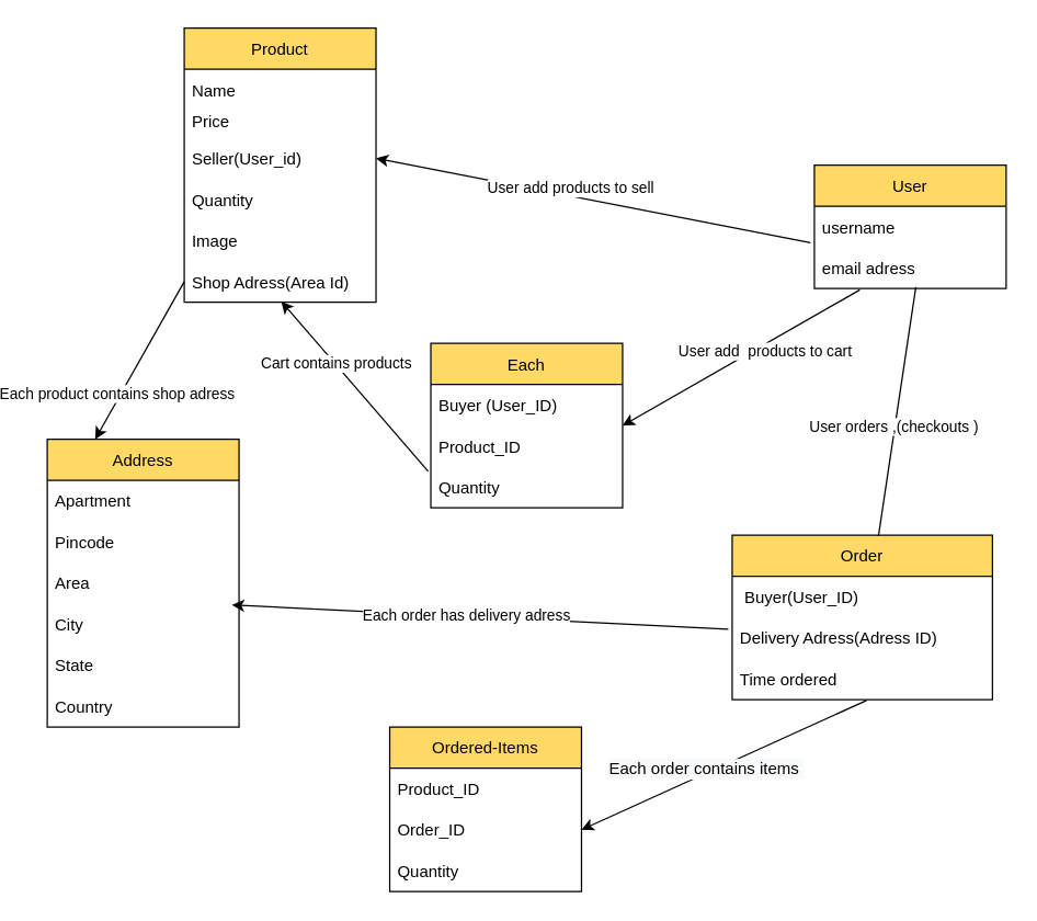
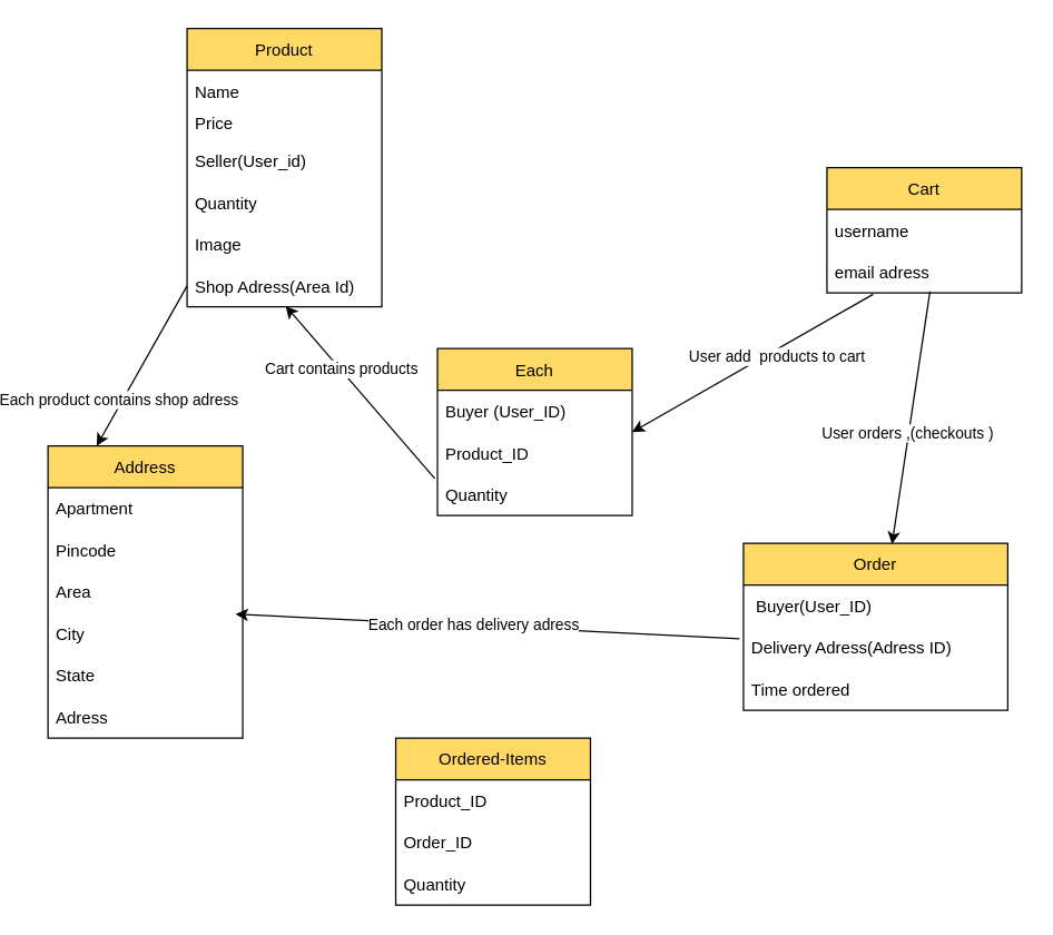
  <mxCell id="0" />
  <mxCell id="1" parent="0" />
  <mxCell id="2" value="Order" style="swimlane;fontStyle=0;childLayout=stackLayout;horizontal=1;startSize=30;horizontalStack=0;resizeParent=1;resizeParentMax=0;resizeLast=0;collapsible=1;marginBottom=0;fillColor=#FFD966;" vertex="1" parent="1"><mxGeometry x="520" y="390" width="190" height="120" as="geometry" /></mxCell>
  <mxCell id="3" value=" Buyer(User_ID)" style="text;strokeColor=none;fillColor=none;align=left;verticalAlign=middle;spacingLeft=4;spacingRight=4;overflow=hidden;points=[[0,0.5],[1,0.5]];portConstraint=eastwest;rotatable=0;" vertex="1" parent="2"><mxGeometry y="30" width="190" height="30" as="geometry" /></mxCell>
  <mxCell id="4" value="Delivery Adress(Adress ID)" style="text;strokeColor=none;fillColor=none;align=left;verticalAlign=middle;spacingLeft=4;spacingRight=4;overflow=hidden;points=[[0,0.5],[1,0.5]];portConstraint=eastwest;rotatable=0;" vertex="1" parent="2"><mxGeometry y="60" width="190" height="30" as="geometry" /></mxCell>
  <mxCell id="5" value="Time ordered" style="text;strokeColor=none;fillColor=none;align=left;verticalAlign=middle;spacingLeft=4;spacingRight=4;overflow=hidden;points=[[0,0.5],[1,0.5]];portConstraint=eastwest;rotatable=0;" vertex="1" parent="2"><mxGeometry y="90" width="190" height="30" as="geometry" /></mxCell>
  <mxCell id="6" value="Product" style="swimlane;fontStyle=0;childLayout=stackLayout;horizontal=1;startSize=30;horizontalStack=0;resizeParent=1;resizeParentMax=0;resizeLast=0;collapsible=1;marginBottom=0;fillColor=#FFD966;" vertex="1" parent="1"><mxGeometry x="120" y="20" width="140" height="200" as="geometry" /></mxCell>
  <mxCell id="7" value="Name" style="text;strokeColor=none;fillColor=none;align=left;verticalAlign=middle;spacingLeft=4;spacingRight=4;overflow=hidden;points=[[0,0.5],[1,0.5]];portConstraint=eastwest;rotatable=0;" vertex="1" parent="6"><mxGeometry y="30" width="140" height="30" as="geometry" /></mxCell>
  <mxCell id="8" value="Price&#10;" style="text;strokeColor=none;fillColor=none;align=left;verticalAlign=middle;spacingLeft=4;spacingRight=4;overflow=hidden;points=[[0,0.5],[1,0.5]];portConstraint=eastwest;rotatable=0;" vertex="1" parent="6"><mxGeometry y="60" width="140" height="20" as="geometry" /></mxCell>
  <mxCell id="9" value="Seller(User_id)" style="text;strokeColor=none;fillColor=none;align=left;verticalAlign=middle;spacingLeft=4;spacingRight=4;overflow=hidden;points=[[0,0.5],[1,0.5]];portConstraint=eastwest;rotatable=0;" vertex="1" parent="6"><mxGeometry y="80" width="140" height="30" as="geometry" /></mxCell>
  <mxCell id="10" value="Quantity " style="text;strokeColor=none;fillColor=none;align=left;verticalAlign=middle;spacingLeft=4;spacingRight=4;overflow=hidden;points=[[0,0.5],[1,0.5]];portConstraint=eastwest;rotatable=0;" vertex="1" parent="6"><mxGeometry y="110" width="140" height="30" as="geometry" /></mxCell>
  <mxCell id="11" value="Image" style="text;strokeColor=none;fillColor=none;align=left;verticalAlign=middle;spacingLeft=4;spacingRight=4;overflow=hidden;points=[[0,0.5],[1,0.5]];portConstraint=eastwest;rotatable=0;" vertex="1" parent="6"><mxGeometry y="140" width="140" height="30" as="geometry" /></mxCell>
  <mxCell id="12" value="Shop Adress(Area Id)" style="text;strokeColor=none;fillColor=none;align=left;verticalAlign=middle;spacingLeft=4;spacingRight=4;overflow=hidden;points=[[0,0.5],[1,0.5]];portConstraint=eastwest;rotatable=0;" vertex="1" parent="6"><mxGeometry y="170" width="140" height="30" as="geometry" /></mxCell>
  <mxCell id="13" value="Each" style="swimlane;fontStyle=0;childLayout=stackLayout;horizontal=1;startSize=30;horizontalStack=0;resizeParent=1;resizeParentMax=0;resizeLast=0;collapsible=1;marginBottom=0;fillColor=#FFD966;" vertex="1" parent="1"><mxGeometry x="300" y="250" width="140" height="120" as="geometry" /></mxCell>
  <mxCell id="14" value="Buyer (User_ID)" style="text;strokeColor=none;fillColor=none;align=left;verticalAlign=middle;spacingLeft=4;spacingRight=4;overflow=hidden;points=[[0,0.5],[1,0.5]];portConstraint=eastwest;rotatable=0;" vertex="1" parent="13"><mxGeometry y="30" width="140" height="30" as="geometry" /></mxCell>
  <mxCell id="15" value="Product_ID" style="text;strokeColor=none;fillColor=none;align=left;verticalAlign=middle;spacingLeft=4;spacingRight=4;overflow=hidden;points=[[0,0.5],[1,0.5]];portConstraint=eastwest;rotatable=0;" vertex="1" parent="13"><mxGeometry y="60" width="140" height="30" as="geometry" /></mxCell>
  <mxCell id="16" value="Quantity" style="text;strokeColor=none;fillColor=none;align=left;verticalAlign=middle;spacingLeft=4;spacingRight=4;overflow=hidden;points=[[0,0.5],[1,0.5]];portConstraint=eastwest;rotatable=0;" vertex="1" parent="13"><mxGeometry y="90" width="140" height="30" as="geometry" /></mxCell>
  <mxCell id="17" value="Ordered-Items" style="swimlane;fontStyle=0;childLayout=stackLayout;horizontal=1;startSize=30;horizontalStack=0;resizeParent=1;resizeParentMax=0;resizeLast=0;collapsible=1;marginBottom=0;fillColor=#FFD966;" vertex="1" parent="1"><mxGeometry x="270" y="530" width="140" height="120" as="geometry" /></mxCell>
  <mxCell id="18" value="Product_ID" style="text;strokeColor=none;fillColor=none;align=left;verticalAlign=middle;spacingLeft=4;spacingRight=4;overflow=hidden;points=[[0,0.5],[1,0.5]];portConstraint=eastwest;rotatable=0;" vertex="1" parent="17"><mxGeometry y="30" width="140" height="30" as="geometry" /></mxCell>
  <mxCell id="19" value="Order_ID" style="text;strokeColor=none;fillColor=none;align=left;verticalAlign=middle;spacingLeft=4;spacingRight=4;overflow=hidden;points=[[0,0.5],[1,0.5]];portConstraint=eastwest;rotatable=0;" vertex="1" parent="17"><mxGeometry y="60" width="140" height="30" as="geometry" /></mxCell>
  <mxCell id="20" value="Quantity" style="text;strokeColor=none;fillColor=none;align=left;verticalAlign=middle;spacingLeft=4;spacingRight=4;overflow=hidden;points=[[0,0.5],[1,0.5]];portConstraint=eastwest;rotatable=0;" vertex="1" parent="17"><mxGeometry y="90" width="140" height="30" as="geometry" /></mxCell>
  <mxCell id="21" value="Address" style="swimlane;fontStyle=0;childLayout=stackLayout;horizontal=1;startSize=30;horizontalStack=0;resizeParent=1;resizeParentMax=0;resizeLast=0;collapsible=1;marginBottom=0;fillColor=#FFD966;" vertex="1" parent="1"><mxGeometry x="20" y="320" width="140" height="210" as="geometry" /></mxCell>
  <mxCell id="22" value="Apartment" style="text;strokeColor=none;fillColor=none;align=left;verticalAlign=middle;spacingLeft=4;spacingRight=4;overflow=hidden;points=[[0,0.5],[1,0.5]];portConstraint=eastwest;rotatable=0;" vertex="1" parent="21"><mxGeometry y="30" width="140" height="30" as="geometry" /></mxCell>
  <mxCell id="23" value="Pincode" style="text;strokeColor=none;fillColor=none;align=left;verticalAlign=middle;spacingLeft=4;spacingRight=4;overflow=hidden;points=[[0,0.5],[1,0.5]];portConstraint=eastwest;rotatable=0;" vertex="1" parent="21"><mxGeometry y="60" width="140" height="30" as="geometry" /></mxCell>
  <mxCell id="24" value="Area" style="text;strokeColor=none;fillColor=none;align=left;verticalAlign=middle;spacingLeft=4;spacingRight=4;overflow=hidden;points=[[0,0.5],[1,0.5]];portConstraint=eastwest;rotatable=0;" vertex="1" parent="21"><mxGeometry y="90" width="140" height="30" as="geometry" /></mxCell>
  <mxCell id="25" value="City" style="text;strokeColor=none;fillColor=none;align=left;verticalAlign=middle;spacingLeft=4;spacingRight=4;overflow=hidden;points=[[0,0.5],[1,0.5]];portConstraint=eastwest;rotatable=0;" vertex="1" parent="21"><mxGeometry y="120" width="140" height="30" as="geometry" /></mxCell>
  <mxCell id="26" value="State" style="text;strokeColor=none;fillColor=none;align=left;verticalAlign=middle;spacingLeft=4;spacingRight=4;overflow=hidden;points=[[0,0.5],[1,0.5]];portConstraint=eastwest;rotatable=0;" vertex="1" parent="21"><mxGeometry y="150" width="140" height="30" as="geometry" /></mxCell>
- <mxCell id="27" value="Country" style="text;strokeColor=none;fillColor=none;align=left;verticalAlign=middle;spacingLeft=4;spacingRight=4;overflow=hidden;points=[[0,0.5],[1,0.5]];portConstraint=eastwest;rotatable=0;" vertex="1" parent="21"><mxGeometry y="180" width="140" height="30" as="geometry" /></mxCell>
- <mxCell id="28" value="User" style="swimlane;fontStyle=0;childLayout=stackLayout;horizontal=1;startSize=30;horizontalStack=0;resizeParent=1;resizeParentMax=0;resizeLast=0;collapsible=1;marginBottom=0;fillColor=#FFD966;" vertex="1" parent="1"><mxGeometry x="580" y="120" width="140" height="90" as="geometry" /></mxCell>
+ <mxCell id="27" value="Adress" style="text;strokeColor=none;fillColor=none;align=left;verticalAlign=middle;spacingLeft=4;spacingRight=4;overflow=hidden;points=[[0,0.5],[1,0.5]];portConstraint=eastwest;rotatable=0;" vertex="1" parent="21"><mxGeometry y="180" width="140" height="30" as="geometry" /></mxCell>
+ <mxCell id="28" value="Cart" style="swimlane;fontStyle=0;childLayout=stackLayout;horizontal=1;startSize=30;horizontalStack=0;resizeParent=1;resizeParentMax=0;resizeLast=0;collapsible=1;marginBottom=0;fillColor=#FFD966;" vertex="1" parent="1"><mxGeometry x="580" y="120" width="140" height="90" as="geometry" /></mxCell>
  <mxCell id="29" value="username" style="text;strokeColor=none;fillColor=none;align=left;verticalAlign=middle;spacingLeft=4;spacingRight=4;overflow=hidden;points=[[0,0.5],[1,0.5]];portConstraint=eastwest;rotatable=0;" vertex="1" parent="28"><mxGeometry y="30" width="140" height="30" as="geometry" /></mxCell>
  <mxCell id="30" value="email adress" style="text;strokeColor=none;fillColor=none;align=left;verticalAlign=middle;spacingLeft=4;spacingRight=4;overflow=hidden;points=[[0,0.5],[1,0.5]];portConstraint=eastwest;rotatable=0;" vertex="1" parent="28"><mxGeometry y="60" width="140" height="30" as="geometry" /></mxCell>
- <mxCell id="31" value="" style="endArrow=classic;html=1;rounded=0;entryX=1;entryY=0.5;entryDx=0;entryDy=0;exitX=-0.02;exitY=-0.113;exitDx=0;exitDy=0;exitPerimeter=0;" edge="1" parent="1" source="30" target="9"><mxGeometry width="50" height="50" relative="1" as="geometry"><mxPoint x="270" y="260" as="sourcePoint" /><mxPoint x="320" y="210" as="targetPoint" /></mxGeometry></mxCell>
- <mxCell id="32" value="User add products to sell" style="edgeLabel;html=1;align=center;verticalAlign=middle;resizable=0;points=[];" vertex="1" connectable="0" parent="31"><mxGeometry x="0.268" y="-2" relative="1" as="geometry"><mxPoint x="25" y="1" as="offset" /></mxGeometry></mxCell>
  <mxCell id="33" value="" style="endArrow=classic;html=1;rounded=0;exitX=0.237;exitY=1.033;exitDx=0;exitDy=0;exitPerimeter=0;" edge="1" parent="1" source="30" target="15"><mxGeometry width="50" height="50" relative="1" as="geometry"><mxPoint x="270" y="360" as="sourcePoint" /><mxPoint x="320" y="310" as="targetPoint" /><Array as="points"><mxPoint x="440" y="310" /></Array></mxGeometry></mxCell>
  <mxCell id="34" value="User add&amp;nbsp; products to cart" style="edgeLabel;html=1;align=center;verticalAlign=middle;resizable=0;points=[];" vertex="1" connectable="0" parent="33"><mxGeometry x="-0.173" y="4" relative="1" as="geometry"><mxPoint as="offset" /></mxGeometry></mxCell>
- <mxCell id="35" value="" style="endArrow=none;html=1;rounded=0;exitX=0.529;exitY=0.967;exitDx=0;exitDy=0;exitPerimeter=0;entryX=0.562;entryY=0.005;entryDx=0;entryDy=0;entryPerimeter=0;" edge="1" parent="1" source="30" target="2"><mxGeometry width="50" height="50" relative="1" as="geometry"><mxPoint x="270" y="360" as="sourcePoint" /><mxPoint x="670" y="380" as="targetPoint" /><Array as="points" /></mxGeometry></mxCell>
+ <mxCell id="35" value="" style="endArrow=classic;html=1;rounded=0;exitX=0.529;exitY=0.967;exitDx=0;exitDy=0;exitPerimeter=0;entryX=0.562;entryY=0.005;entryDx=0;entryDy=0;entryPerimeter=0;" edge="1" parent="1" source="30" target="2"><mxGeometry width="50" height="50" relative="1" as="geometry"><mxPoint x="270" y="360" as="sourcePoint" /><mxPoint x="670" y="380" as="targetPoint" /><Array as="points" /></mxGeometry></mxCell>
  <mxCell id="36" value="User orders ,(checkouts )" style="edgeLabel;html=1;align=center;verticalAlign=middle;resizable=0;points=[];" vertex="1" connectable="0" parent="35"><mxGeometry x="0.122" y="-1" relative="1" as="geometry"><mxPoint as="offset" /></mxGeometry></mxCell>
- <mxCell id="37" value="" style="endArrow=classic;html=1;rounded=0;exitX=0.516;exitY=1.02;exitDx=0;exitDy=0;exitPerimeter=0;entryX=1;entryY=0.5;entryDx=0;entryDy=0;" edge="1" parent="1" source="5" target="19"><mxGeometry width="50" height="50" relative="1" as="geometry"><mxPoint x="270" y="460" as="sourcePoint" /><mxPoint x="320" y="410" as="targetPoint" /></mxGeometry></mxCell>
- <mxCell id="38" value="&lt;span style=&quot;font-size: 12px ; background-color: rgb(248 , 249 , 250)&quot;&gt;Each order contains items&amp;nbsp;&lt;/span&gt;" style="edgeLabel;html=1;align=center;verticalAlign=middle;resizable=0;points=[];" vertex="1" connectable="0" parent="37"><mxGeometry x="0.544" y="1" relative="1" as="geometry"><mxPoint x="42" y="-24" as="offset" /></mxGeometry></mxCell>
  <mxCell id="39" value="" style="endArrow=classic;html=1;rounded=0;entryX=0.506;entryY=0.98;entryDx=0;entryDy=0;entryPerimeter=0;exitX=-0.014;exitY=0.113;exitDx=0;exitDy=0;exitPerimeter=0;" edge="1" parent="1" source="16" target="12"><mxGeometry width="50" height="50" relative="1" as="geometry"><mxPoint x="270" y="360" as="sourcePoint" /><mxPoint x="320" y="310" as="targetPoint" /></mxGeometry></mxCell>
  <mxCell id="40" value="Cart contains products" style="edgeLabel;html=1;align=center;verticalAlign=middle;resizable=0;points=[];" vertex="1" connectable="0" parent="39"><mxGeometry x="0.267" relative="1" as="geometry"><mxPoint as="offset" /></mxGeometry></mxCell>
  <mxCell id="41" value="" style="endArrow=classic;html=1;rounded=0;exitX=-0.015;exitY=0.287;exitDx=0;exitDy=0;exitPerimeter=0;entryX=0.963;entryY=0.033;entryDx=0;entryDy=0;entryPerimeter=0;" edge="1" parent="1" source="4" target="25"><mxGeometry width="50" height="50" relative="1" as="geometry"><mxPoint x="270" y="460" as="sourcePoint" /><mxPoint x="320" y="410" as="targetPoint" /></mxGeometry></mxCell>
  <mxCell id="42" value="Each order has delivery adress" style="edgeLabel;html=1;align=center;verticalAlign=middle;resizable=0;points=[];" vertex="1" connectable="0" parent="41"><mxGeometry x="0.061" y="-1" relative="1" as="geometry"><mxPoint as="offset" /></mxGeometry></mxCell>
  <mxCell id="43" value="" style="endArrow=classic;html=1;rounded=0;exitX=0;exitY=0.5;exitDx=0;exitDy=0;entryX=0.25;entryY=0;entryDx=0;entryDy=0;" edge="1" parent="1" source="12" target="21"><mxGeometry width="50" height="50" relative="1" as="geometry"><mxPoint x="10" y="220" as="sourcePoint" /><mxPoint x="60" y="170" as="targetPoint" /></mxGeometry></mxCell>
  <mxCell id="44" value="Each product contains shop adress" style="edgeLabel;html=1;align=center;verticalAlign=middle;resizable=0;points=[];" vertex="1" connectable="0" parent="43"><mxGeometry x="0.433" y="-3" relative="1" as="geometry"><mxPoint as="offset" /></mxGeometry></mxCell>
